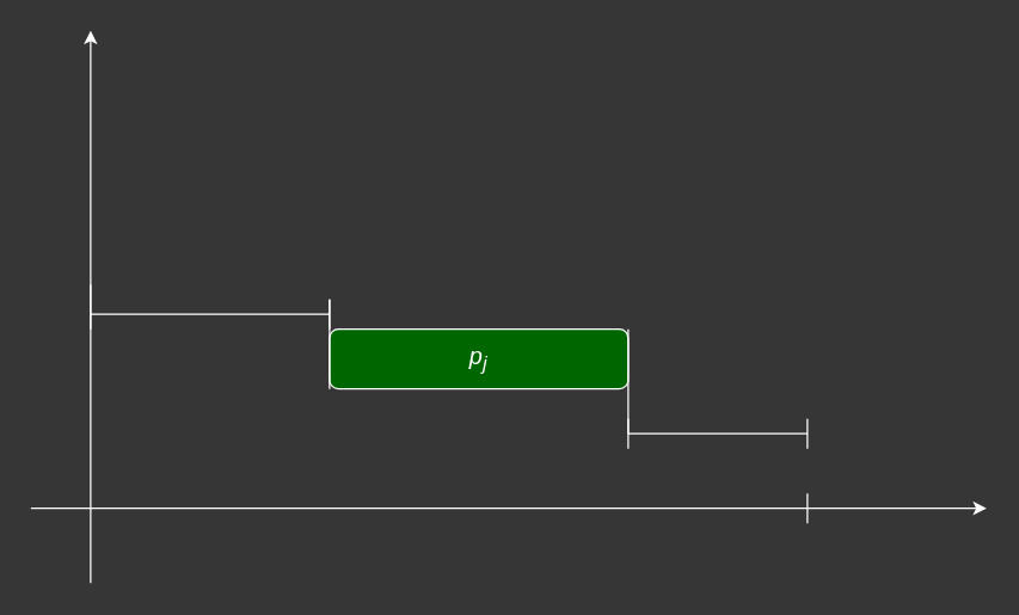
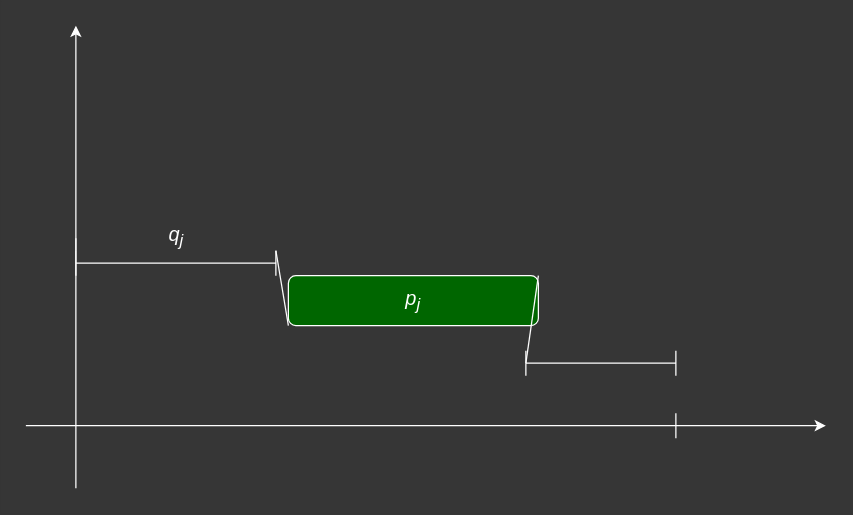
  <mxCell id="0" />
  <mxCell id="1" parent="0" />
  <mxCell id="2" value="" style="endArrow=classic;html=1;rounded=1;fontColor=#F0F0F0;strokeColor=#FFFFFF;" parent="1" edge="1"><mxGeometry width="50" height="50" relative="1" as="geometry"><mxPoint y="390" as="sourcePoint" x="60" /><mxPoint y="20" as="targetPoint" x="60" /></mxGeometry></mxCell>
  <mxCell id="3" value="" style="endArrow=classic;html=1;rounded=1;fontColor=#F0F0F0;strokeColor=#FFFFFF;" parent="1" edge="1"><mxGeometry width="50" height="50" relative="1" as="geometry"><mxPoint x="20" as="sourcePoint" y="340" /><mxPoint x="660" as="targetPoint" y="340" /></mxGeometry></mxCell>
- <mxCell id="4" value="&lt;font style=&quot;font-size: 16px;&quot;&gt;&lt;i style=&quot;&quot;&gt;p&lt;sub style=&quot;&quot;&gt;j&lt;/sub&gt;&lt;/i&gt;&lt;/font&gt;" style="rounded=1;whiteSpace=wrap;html=1;fillColor=#006600;strokeColor=#FFFFFF;fontColor=#FFFFFF;" parent="1" vertex="1"><mxGeometry x="220" y="220" width="200" height="40" as="geometry" /></mxCell>
+ <mxCell id="4" value="&lt;font style=&quot;font-size: 16px;&quot;&gt;&lt;i style=&quot;&quot;&gt;p&lt;sub style=&quot;&quot;&gt;j&lt;/sub&gt;&lt;/i&gt;&lt;/font&gt;" style="rounded=1;whiteSpace=wrap;html=1;fillColor=#006600;strokeColor=#FFFFFF;fontColor=#FFFFFF;" parent="1" vertex="1"><mxGeometry x="230" y="220" width="200" height="40" as="geometry" /></mxCell>
  <mxCell id="5" value="" style="endArrow=none;html=1;rounded=1;entryX=0;entryY=1;entryDx=0;entryDy=0;startArrow=none;fontColor=#F0F0F0;strokeColor=#FFFFFF;" parent="1" target="4" edge="1"><mxGeometry width="50" height="50" relative="1" as="geometry"><mxPoint x="220" y="200" as="sourcePoint" /><mxPoint x="190" y="150" as="targetPoint" /><Array as="points"><mxPoint x="220" y="200" /></Array></mxGeometry></mxCell>
  <mxCell id="6" value="" style="endArrow=none;html=1;rounded=1;entryDx=0;entryDy=0;fontColor=#FFFFFF;strokeColor=#FFFFFF;" parent="1" edge="1"><mxGeometry width="50" height="50" relative="1" as="geometry"><mxPoint y="200" as="sourcePoint" x="60" /><mxPoint y="200" as="targetPoint" x="60" /><Array as="points" /></mxGeometry></mxCell>
  <mxCell id="7" value="" style="endArrow=none;html=1;rounded=1;entryX=0;entryY=0;entryDx=0;entryDy=0;startArrow=none;fontColor=#FFFFFF;strokeColor=#FFFFFF;" parent="1" edge="1"><mxGeometry width="50" height="50" relative="1" as="geometry"><mxPoint y="200" as="sourcePoint" x="60" /><mxPoint x="60" y="190" as="targetPoint" /><Array as="points" /></mxGeometry></mxCell>
  <mxCell id="8" value="" style="endArrow=none;html=1;rounded=1;entryDx=0;entryDy=0;fontColor=#FFFFFF;strokeColor=#FFFFFF;" parent="1" edge="1"><mxGeometry width="50" height="50" relative="1" as="geometry"><mxPoint x="440" y="230" as="sourcePoint" /><mxPoint x="440" y="230" as="targetPoint" /><Array as="points" /></mxGeometry></mxCell>
  <mxCell id="9" value="" style="shape=crossbar;whiteSpace=wrap;html=1;rounded=1;fontSize=16;fontColor=#F0F0F0;strokeColor=#FFFFFF;" parent="1" vertex="1"><mxGeometry x="420" y="280" width="120" height="20" as="geometry" /></mxCell>
  <mxCell id="10" value="" style="endArrow=none;html=1;rounded=1;fontSize=16;fontColor=#F0F0F0;exitX=0;exitY=0.5;exitDx=0;exitDy=0;exitPerimeter=0;entryX=1;entryY=0;entryDx=0;entryDy=0;strokeColor=#FFFFFF;" parent="1" source="9" target="4" edge="1"><mxGeometry width="50" height="50" relative="1" as="geometry"><mxPoint x="450" y="270" as="sourcePoint" /><mxPoint x="500" y="220" as="targetPoint" /></mxGeometry></mxCell>
  <mxCell id="11" value="" style="endArrow=none;html=1;rounded=1;fontSize=16;fontColor=#F0F0F0;strokeColor=#FFFFFF;" parent="1" edge="1"><mxGeometry width="50" height="50" relative="1" as="geometry"><mxPoint x="540" y="330" as="sourcePoint" /><mxPoint x="540" y="350" as="targetPoint" /></mxGeometry></mxCell>
  <mxCell id="12" value="" style="shape=crossbar;whiteSpace=wrap;html=1;rounded=1;fontColor=#000000;strokeColor=#FFFFFF;" parent="1" vertex="1"><mxGeometry y="200" width="160" height="20" as="geometry" x="60" /></mxCell>
+ <mxCell id="13" value="&lt;font style=&quot;font-size: 16px;&quot;&gt;&lt;i&gt;q&lt;sub&gt;j&lt;/sub&gt;&lt;/i&gt;&lt;/font&gt;" style="text;html=1;align=center;verticalAlign=middle;resizable=0;points=[];autosize=1;strokeColor=none;fillColor=none;fontColor=#FFFFFF;" parent="1" vertex="1"><mxGeometry x="129" y="177" width="22" height="23" as="geometry" /></mxCell>
